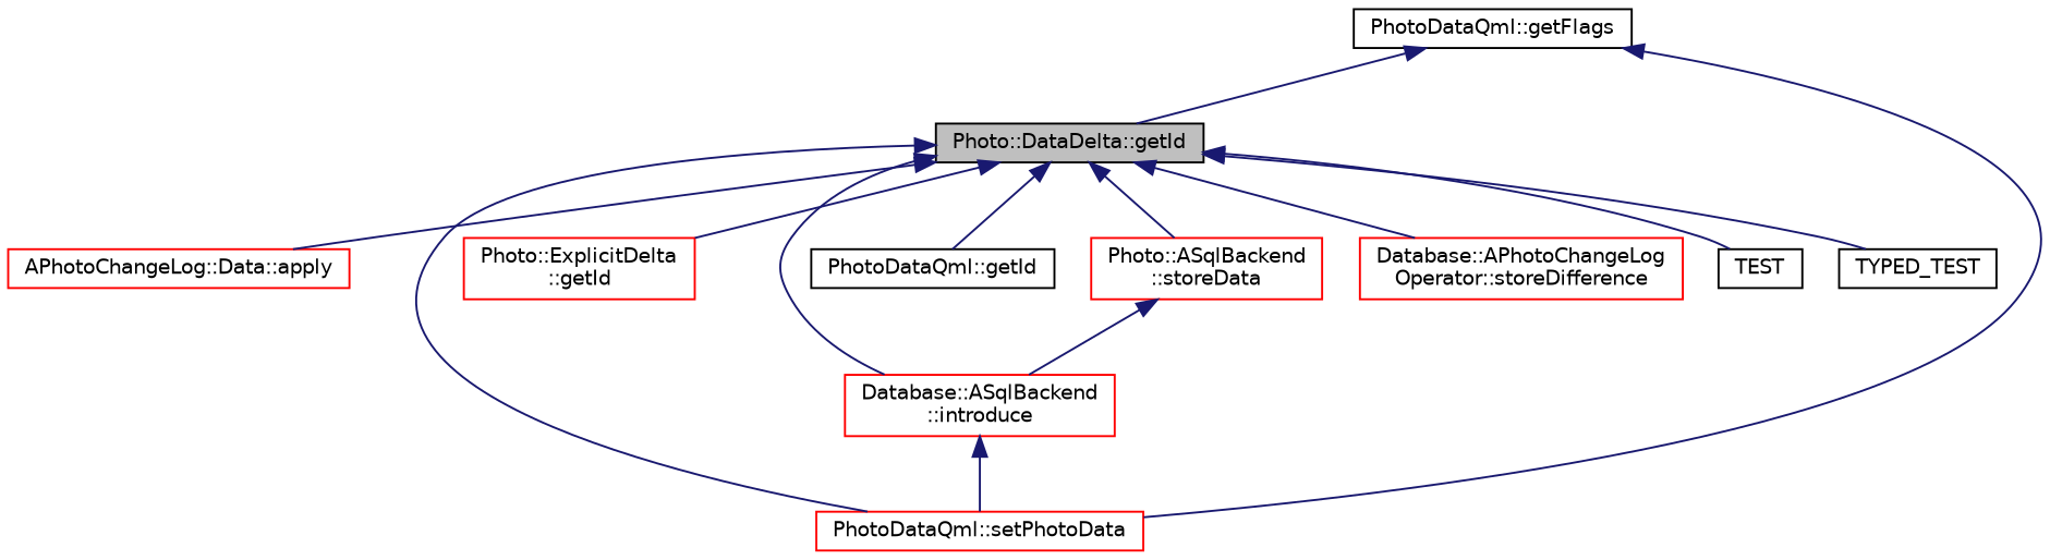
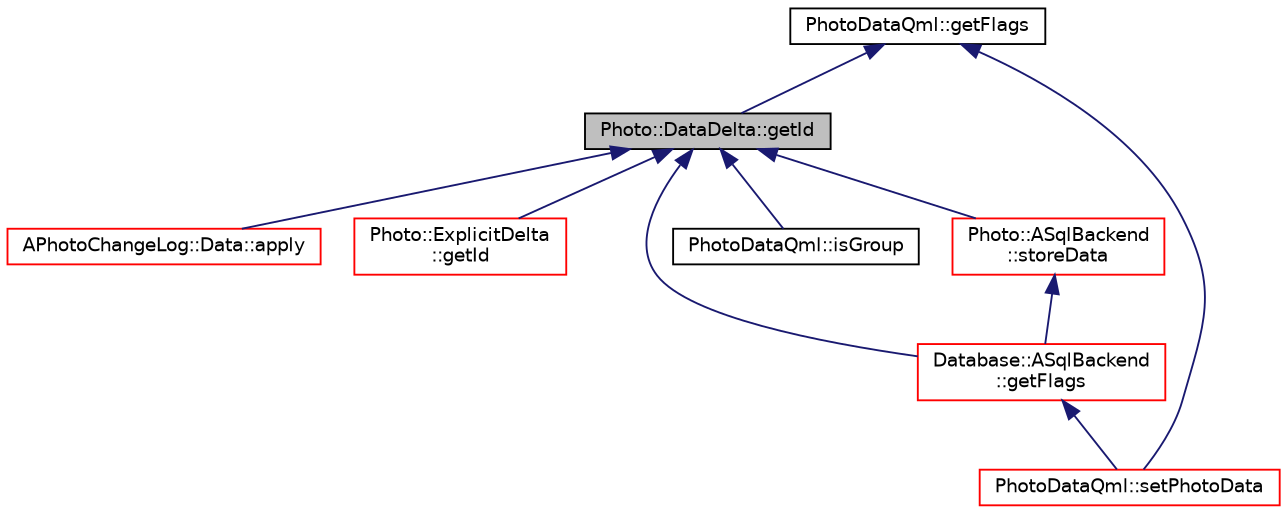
  digraph {
    rankdir=TB
    node [color=red fillcolor=white fontname=Helvetica fontsize=10 shape=record style=filled]
    edge [color=midnightblue dir=back fontname=Helvetica fontsize=10 labelfontname=Helvetica labelfontsize=10 style=solid]
    n1 [color=black fillcolor=grey75 fontcolor=black height=0.2 label="Photo::DataDelta::getId" width=0.4]
    n2 [height=0.2 label="APhotoChangeLog::Data::apply" width=0.4]
    n3 [height=0.2 label="PhotoDataQml::setPhotoData" width=0.4]
    n4 [height=0.2 label="Photo::ExplicitDelta\l::getId" width=0.4]
-   n5 [height=0.2 label="Database::ASqlBackend\l::introduce" width=0.4]
-   n6 [color=black height=0.2 label="PhotoDataQml::getId" width=0.4]
+   n5 [height=0.2 label="Database::ASqlBackend\l::getFlags" width=0.4]
+   n6 [color=black height=0.2 label="PhotoDataQml::isGroup" width=0.4]
    n7 [height=0.2 label="Photo::ASqlBackend\l::storeData" width=0.4]
-   n8 [height=0.2 label="Database::APhotoChangeLog\lOperator::storeDifference" width=0.4]
-   n9 [color=black height=0.2 label=TEST width=0.4]
-   n10 [color=black height=0.2 label=TYPED_TEST width=0.4]
    n11 [color=black height=0.2 label="PhotoDataQml::getFlags" width=0.4]
    n1 -> n2
-   n1 -> n3
    n1 -> n4
    n1 -> n5
    n1 -> n6
    n1 -> n7
-   n1 -> n8
-   n1 -> n9
-   n1 -> n10
    n5 -> n3
    n7 -> n5
    n11 -> n1
    n11 -> n3
  }
